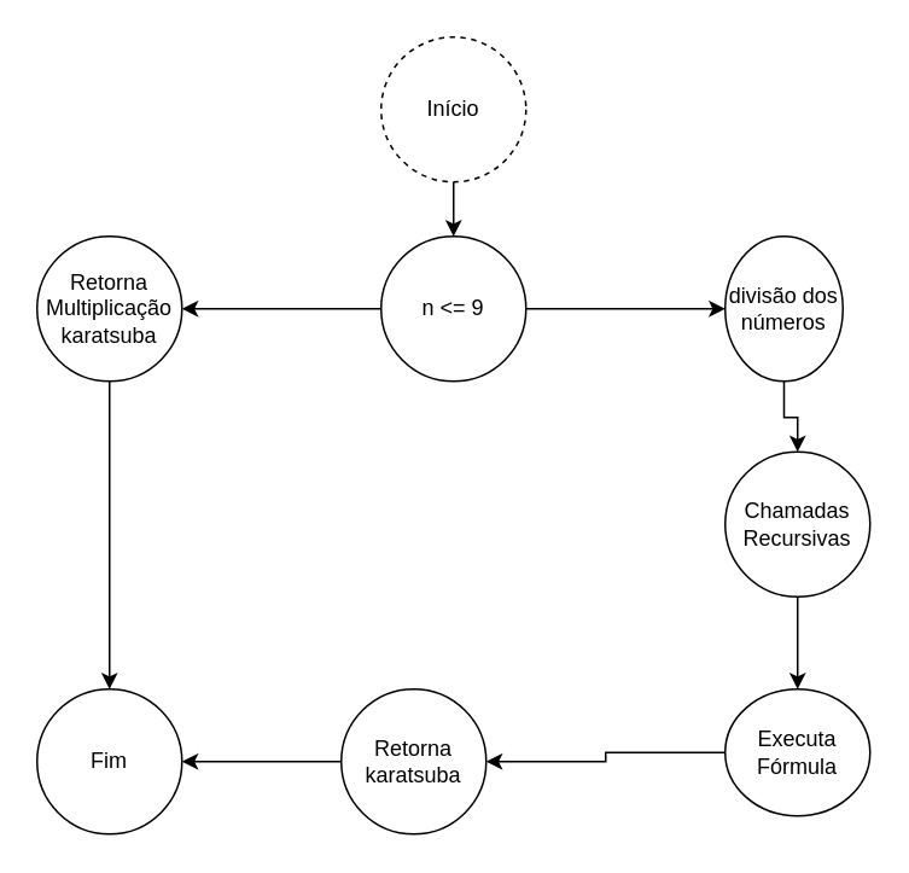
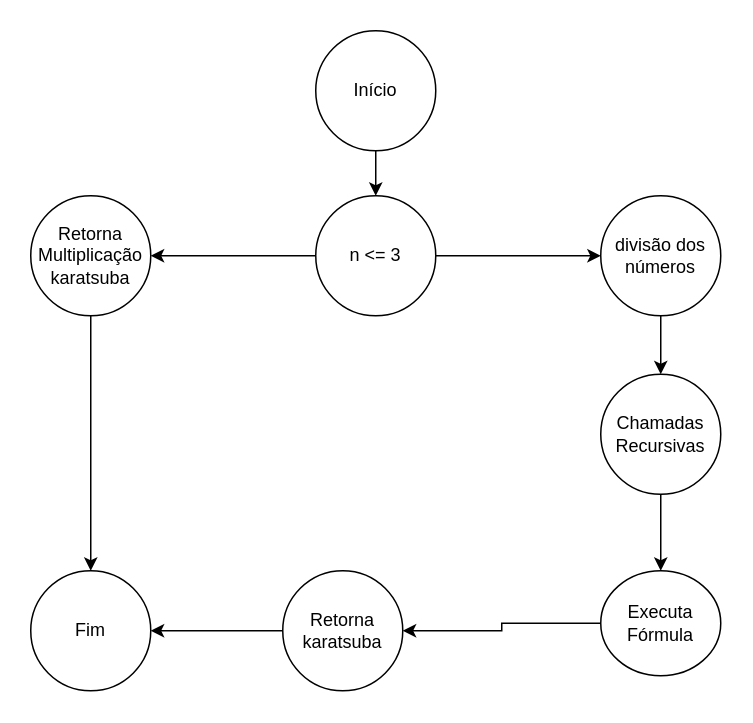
  <mxCell id="0" />
  <mxCell id="1" parent="0" />
  <mxCell id="2" style="edgeStyle=orthogonalEdgeStyle;rounded=0;orthogonalLoop=1;jettySize=auto;html=1;" parent="1" source="3" target="6" edge="1"><mxGeometry relative="1" as="geometry" /></mxCell>
- <mxCell id="3" value="Início" style="ellipse;whiteSpace=wrap;html=1;aspect=fixed;dashed=1;" parent="1" vertex="1"><mxGeometry x="210" y="20" width="80" height="80" as="geometry" /></mxCell>
+ <mxCell id="3" value="Início" style="ellipse;whiteSpace=wrap;html=1;aspect=fixed;" parent="1" vertex="1"><mxGeometry x="210" y="20" width="80" height="80" as="geometry" /></mxCell>
  <mxCell id="4" style="edgeStyle=orthogonalEdgeStyle;rounded=0;orthogonalLoop=1;jettySize=auto;html=1;" parent="1" source="6" target="8" edge="1"><mxGeometry relative="1" as="geometry" /></mxCell>
  <mxCell id="5" style="edgeStyle=orthogonalEdgeStyle;rounded=0;orthogonalLoop=1;jettySize=auto;html=1;entryX=1;entryY=0.5;entryDx=0;entryDy=0;" parent="1" source="6" target="15" edge="1"><mxGeometry relative="1" as="geometry" /></mxCell>
- <mxCell id="6" value="n &amp;lt;= 9" style="ellipse;whiteSpace=wrap;html=1;aspect=fixed;" parent="1" vertex="1"><mxGeometry x="210" y="130" width="80" height="80" as="geometry" /></mxCell>
+ <mxCell id="6" value="n &amp;lt;= 3" style="ellipse;whiteSpace=wrap;html=1;aspect=fixed;" parent="1" vertex="1"><mxGeometry x="210" y="130" width="80" height="80" as="geometry" /></mxCell>
  <mxCell id="7" style="edgeStyle=orthogonalEdgeStyle;rounded=0;orthogonalLoop=1;jettySize=auto;html=1;entryX=0.5;entryY=0;entryDx=0;entryDy=0;" parent="1" source="8" target="10" edge="1"><mxGeometry relative="1" as="geometry" /></mxCell>
- <mxCell id="8" value="divisão dos números" style="ellipse;whiteSpace=wrap;html=1;aspect=fixed;" parent="1" vertex="1"><mxGeometry x="400" y="130" width="65" height="80" as="geometry" /></mxCell>
+ <mxCell id="8" value="divisão dos números" style="ellipse;whiteSpace=wrap;html=1;aspect=fixed;" parent="1" vertex="1"><mxGeometry x="400" y="130" width="80" height="80" as="geometry" /></mxCell>
  <mxCell id="9" style="edgeStyle=orthogonalEdgeStyle;rounded=0;orthogonalLoop=1;jettySize=auto;html=1;" parent="1" source="10" target="13" edge="1"><mxGeometry relative="1" as="geometry" /></mxCell>
  <mxCell id="10" value="Chamadas Recursivas" style="ellipse;whiteSpace=wrap;html=1;aspect=fixed;" parent="1" vertex="1"><mxGeometry x="400" y="249" width="80" height="80" as="geometry" /></mxCell>
  <mxCell id="11" value="Fim" style="ellipse;whiteSpace=wrap;html=1;aspect=fixed;" parent="1" vertex="1"><mxGeometry x="20" y="380" width="80" height="80" as="geometry" /></mxCell>
  <mxCell id="12" style="edgeStyle=orthogonalEdgeStyle;rounded=0;orthogonalLoop=1;jettySize=auto;html=1;entryX=1;entryY=0.5;entryDx=0;entryDy=0;" parent="1" source="13" target="17" edge="1"><mxGeometry relative="1" as="geometry" /></mxCell>
  <mxCell id="13" value="Executa Fórmula" style="ellipse;whiteSpace=wrap;html=1;aspect=fixed;" parent="1" vertex="1"><mxGeometry x="400" y="380" width="80" height="70" as="geometry" /></mxCell>
  <mxCell id="14" style="edgeStyle=orthogonalEdgeStyle;rounded=0;orthogonalLoop=1;jettySize=auto;html=1;" parent="1" source="15" target="11" edge="1"><mxGeometry relative="1" as="geometry" /></mxCell>
  <mxCell id="15" value="Retorna Multiplicação karatsuba" style="ellipse;whiteSpace=wrap;html=1;aspect=fixed;" parent="1" vertex="1"><mxGeometry x="20" y="130" width="80" height="80" as="geometry" /></mxCell>
  <mxCell id="16" style="edgeStyle=orthogonalEdgeStyle;rounded=0;orthogonalLoop=1;jettySize=auto;html=1;entryX=1;entryY=0.5;entryDx=0;entryDy=0;" parent="1" source="17" target="11" edge="1"><mxGeometry relative="1" as="geometry" /></mxCell>
  <mxCell id="17" value="Retorna karatsuba" style="ellipse;whiteSpace=wrap;html=1;aspect=fixed;" parent="1" vertex="1"><mxGeometry x="188" y="380" width="80" height="80" as="geometry" /></mxCell>
